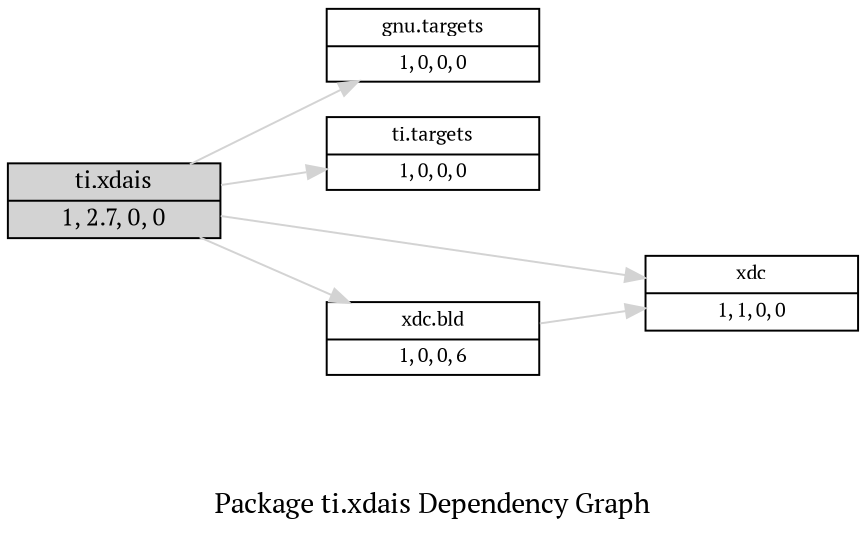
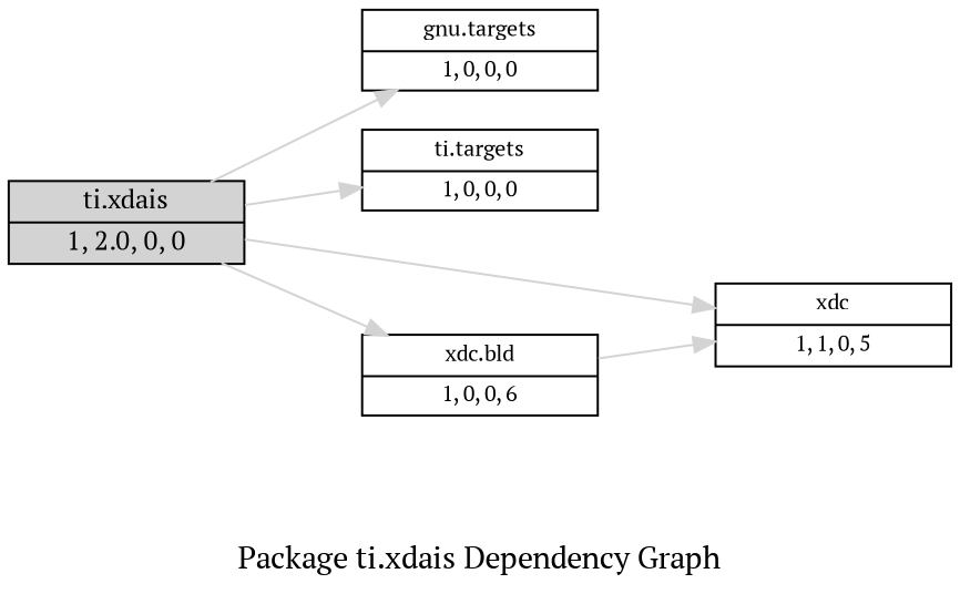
  digraph {
    concentrate=true
    fontname="PT Serif"
    label="\nPackage ti.xdais Dependency Graph"
    rankdir=LR
    ranksep=.75
    node [color=black fillcolor=white fixedsize=true font=Helvetica fontname="PT Serif" fontsize=10 shape=record style=filled]
    edge [color=lightgrey fontname="PT Serif" style=solid]
-   n1 [fillcolor=lightgrey fontsize=12 label="ti.xdais|1, 2.7, 0, 0" width=1.5]
+   n1 [fillcolor=lightgrey fontsize=12 label="ti.xdais|1, 2.0, 0, 0" width=1.5]
    n2 [label="gnu.targets|1, 0, 0, 0" width=1.5]
    n3 [label="ti.targets|1, 0, 0, 0" width=1.5]
-   n4 [label="xdc|1, 1, 0, 0" width=1.5]
+   n4 [label="xdc|1, 1, 0, 5" width=1.5]
    n5 [label="xdc.bld|1, 0, 0, 6" width=1.5]
    n1 -> n2
    n1 -> n3
    n1 -> n4
    n1 -> n5
    n5 -> n4
  }
